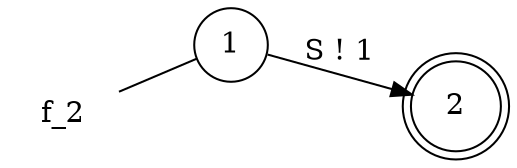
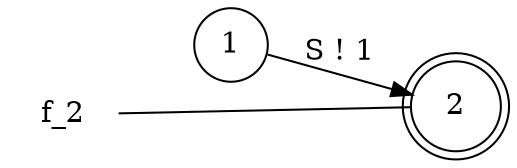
  digraph {
    rankdir=LR
    n1 [label=f_2 shape=plaintext]
    n2 [label=1 shape=circle]
    n3 [label=2 shape=doublecircle]
-   n1 -> n2 [arrowhead=none]
+   n1 -> n3 [arrowhead=none]
    n2 -> n3 [label="S ! 1"]
  }
